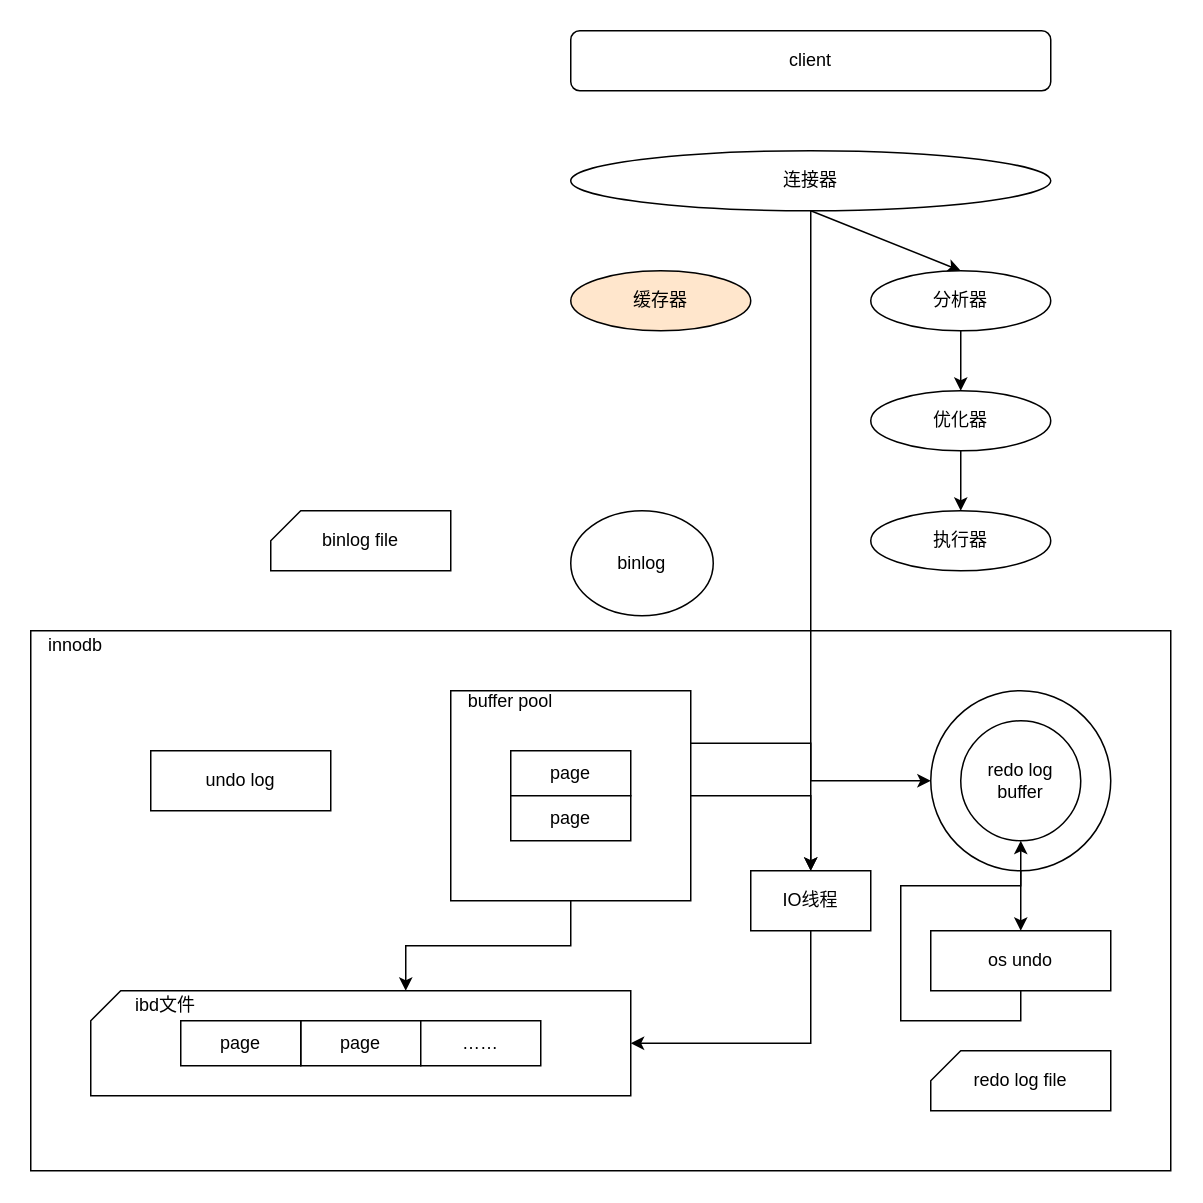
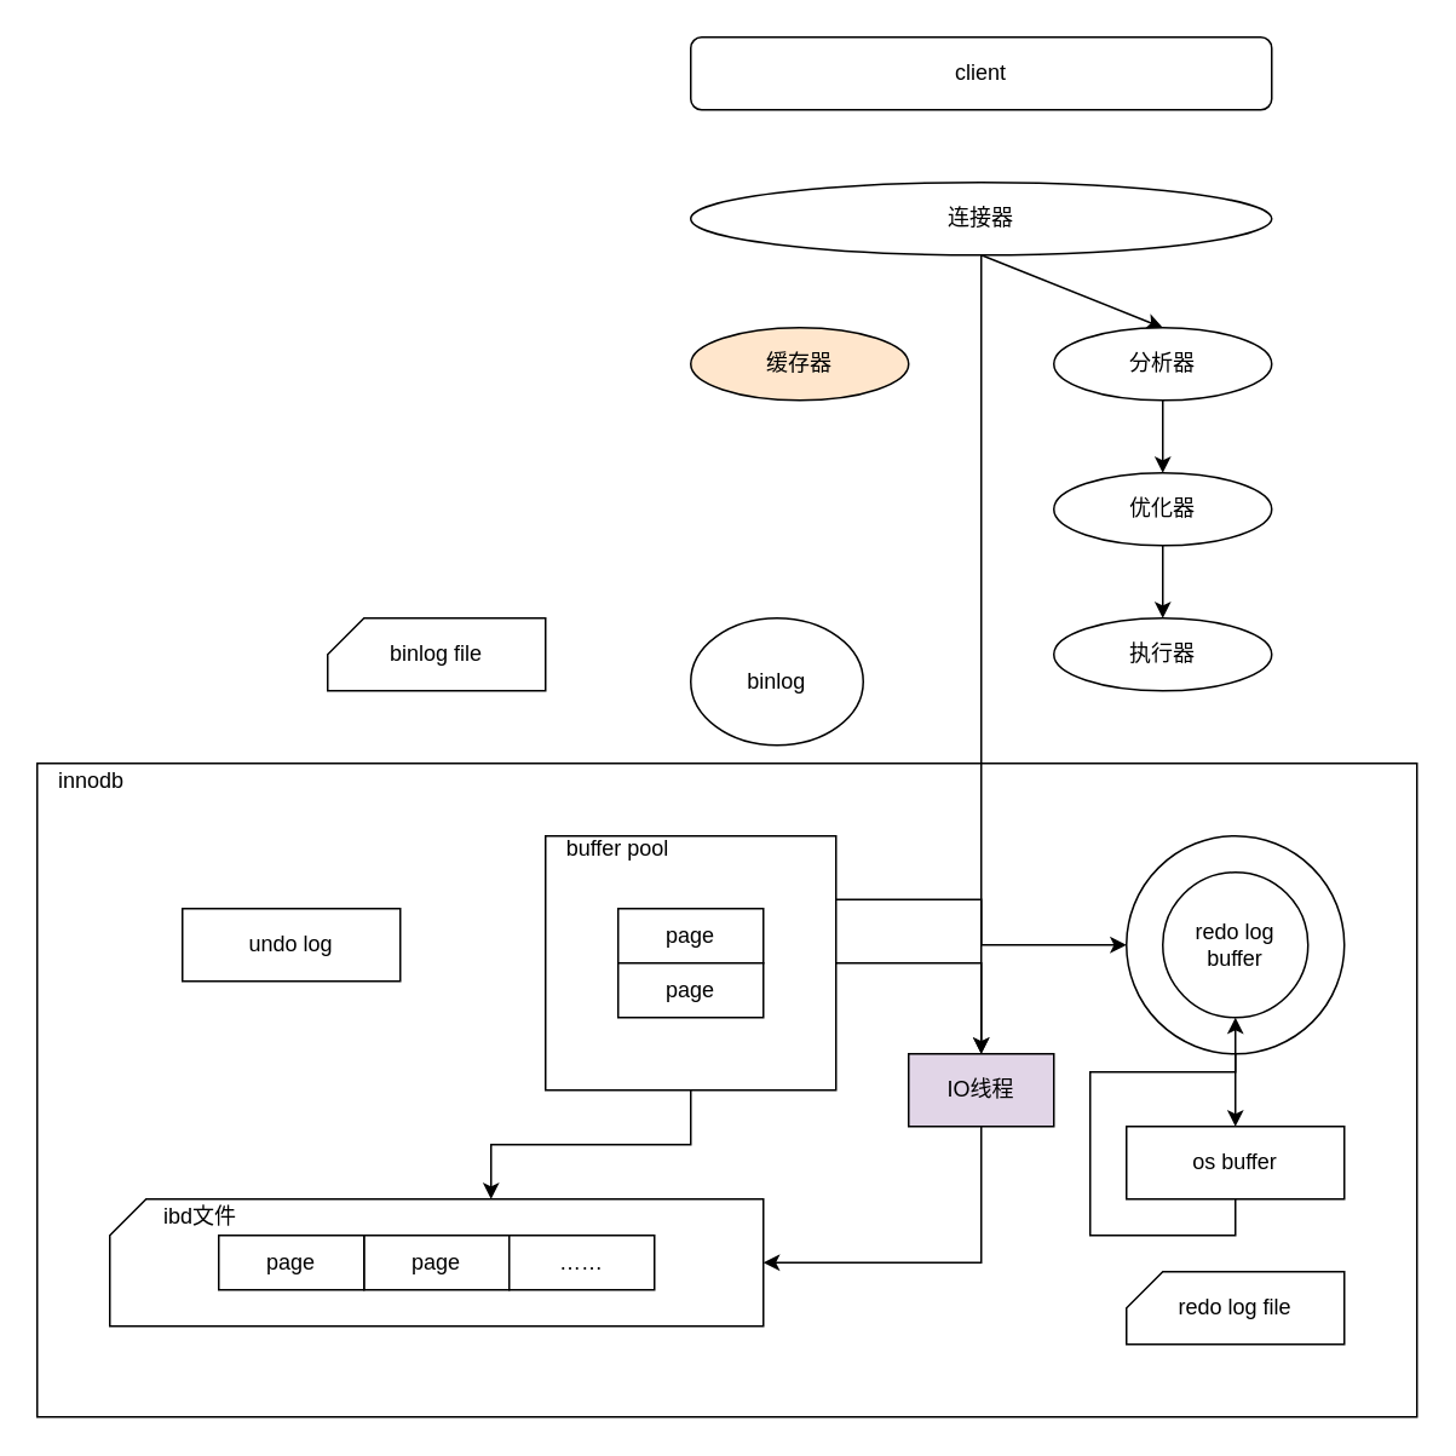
  <mxCell id="0" />
  <mxCell id="1" parent="0" />
  <mxCell id="2" value="" style="rounded=0;whiteSpace=wrap;html=1;fillColor=none;" vertex="1" parent="1"><mxGeometry x="20" y="420" width="760" height="360" as="geometry" /></mxCell>
  <mxCell id="3" value="" style="group" vertex="1" connectable="0" parent="1"><mxGeometry x="300" y="460" width="160" height="140" as="geometry" /></mxCell>
  <mxCell id="4" value="" style="rounded=0;whiteSpace=wrap;html=1;fillColor=none;" vertex="1" parent="3"><mxGeometry width="160" height="140" as="geometry" /></mxCell>
  <mxCell id="5" value="buffer pool" style="rounded=0;whiteSpace=wrap;html=1;strokeColor=none;opacity=0;" vertex="1" parent="3"><mxGeometry width="80" height="14" as="geometry" /></mxCell>
  <mxCell id="6" value="client" style="rounded=1;whiteSpace=wrap;html=1;" parent="1" vertex="1"><mxGeometry x="380" y="20" width="320" height="40" as="geometry" /></mxCell>
  <mxCell id="7" style="rounded=0;orthogonalLoop=1;jettySize=auto;html=1;exitX=0.5;exitY=1;exitDx=0;exitDy=0;" parent="1" source="9" target="32" edge="1"><mxGeometry relative="1" as="geometry" /></mxCell>
  <mxCell id="8" style="rounded=0;orthogonalLoop=1;jettySize=auto;html=1;exitX=0.5;exitY=1;exitDx=0;exitDy=0;entryX=0.5;entryY=0;entryDx=0;entryDy=0;" parent="1" source="9" target="15" edge="1"><mxGeometry relative="1" as="geometry" /></mxCell>
  <mxCell id="9" value="连接器" style="ellipse;whiteSpace=wrap;html=1;" parent="1" vertex="1"><mxGeometry x="380" y="100" width="320" height="40" as="geometry" /></mxCell>
  <mxCell id="10" value="缓存器" style="ellipse;whiteSpace=wrap;html=1;fillColor=#ffe6cc;" parent="1" vertex="1"><mxGeometry x="380" y="180" width="120" height="40" as="geometry" /></mxCell>
  <mxCell id="11" value="执行器" style="ellipse;whiteSpace=wrap;html=1;" parent="1" vertex="1"><mxGeometry x="580" y="340" width="120" height="40" as="geometry" /></mxCell>
  <mxCell id="12" style="edgeStyle=orthogonalEdgeStyle;rounded=0;orthogonalLoop=1;jettySize=auto;html=1;exitX=0.5;exitY=1;exitDx=0;exitDy=0;entryX=0.5;entryY=0;entryDx=0;entryDy=0;" parent="1" source="13" target="11" edge="1"><mxGeometry relative="1" as="geometry" /></mxCell>
  <mxCell id="13" value="优化器" style="ellipse;whiteSpace=wrap;html=1;" parent="1" vertex="1"><mxGeometry x="580" y="260" width="120" height="40" as="geometry" /></mxCell>
  <mxCell id="14" style="edgeStyle=orthogonalEdgeStyle;rounded=0;orthogonalLoop=1;jettySize=auto;html=1;exitX=0.5;exitY=1;exitDx=0;exitDy=0;entryX=0.5;entryY=0;entryDx=0;entryDy=0;" parent="1" source="15" target="13" edge="1"><mxGeometry relative="1" as="geometry" /></mxCell>
  <mxCell id="15" value="分析器" style="ellipse;whiteSpace=wrap;html=1;" parent="1" vertex="1"><mxGeometry x="580" y="180" width="120" height="40" as="geometry" /></mxCell>
  <mxCell id="16" value="binlog" style="ellipse;whiteSpace=wrap;html=1;" vertex="1" parent="1"><mxGeometry x="380" y="340" width="95" height="70" as="geometry" /></mxCell>
  <mxCell id="17" value="binlog file" style="shape=card;whiteSpace=wrap;html=1;size=20;" vertex="1" parent="1"><mxGeometry x="180" y="340" width="120" height="40" as="geometry" /></mxCell>
  <mxCell id="18" style="edgeStyle=orthogonalEdgeStyle;rounded=0;orthogonalLoop=1;jettySize=auto;html=1;exitX=0.5;exitY=1;exitDx=0;exitDy=0;entryX=0.5;entryY=0;entryDx=0;entryDy=0;" edge="1" parent="1" source="19" target="22"><mxGeometry relative="1" as="geometry" /></mxCell>
  <mxCell id="19" value="" style="ellipse;whiteSpace=wrap;html=1;aspect=fixed;" vertex="1" parent="1"><mxGeometry x="620" y="460" width="120" height="120" as="geometry" /></mxCell>
  <mxCell id="20" value="redo log&lt;br&gt;buffer" style="ellipse;whiteSpace=wrap;html=1;aspect=fixed;" vertex="1" parent="1"><mxGeometry x="640" y="480" width="80" height="80" as="geometry" /></mxCell>
  <mxCell id="21" style="edgeStyle=orthogonalEdgeStyle;rounded=0;orthogonalLoop=1;jettySize=auto;html=1;exitX=0.5;exitY=1;exitDx=0;exitDy=0;" edge="1" parent="1" source="22" target="20"><mxGeometry relative="1" as="geometry" /></mxCell>
- <mxCell id="22" value="os undo" style="rounded=0;whiteSpace=wrap;html=1;" vertex="1" parent="1"><mxGeometry x="620" y="620" width="120" height="40" as="geometry" /></mxCell>
+ <mxCell id="22" value="os buffer" style="rounded=0;whiteSpace=wrap;html=1;" vertex="1" parent="1"><mxGeometry x="620" y="620" width="120" height="40" as="geometry" /></mxCell>
  <mxCell id="23" value="redo log file" style="shape=card;whiteSpace=wrap;html=1;size=20;" vertex="1" parent="1"><mxGeometry x="620" y="700" width="120" height="40" as="geometry" /></mxCell>
  <mxCell id="24" style="edgeStyle=orthogonalEdgeStyle;rounded=0;orthogonalLoop=1;jettySize=auto;html=1;exitX=0.5;exitY=1;exitDx=0;exitDy=0;entryX=0;entryY=0;entryDx=210;entryDy=0;entryPerimeter=0;" edge="1" parent="1" source="4" target="35"><mxGeometry relative="1" as="geometry" /></mxCell>
  <mxCell id="25" style="edgeStyle=orthogonalEdgeStyle;rounded=0;orthogonalLoop=1;jettySize=auto;html=1;exitX=1;exitY=0.5;exitDx=0;exitDy=0;entryX=0.5;entryY=0;entryDx=0;entryDy=0;" edge="1" parent="1" source="4" target="32"><mxGeometry relative="1" as="geometry" /></mxCell>
  <mxCell id="26" style="edgeStyle=orthogonalEdgeStyle;rounded=0;orthogonalLoop=1;jettySize=auto;html=1;exitX=1;exitY=0.25;exitDx=0;exitDy=0;entryX=0;entryY=0.5;entryDx=0;entryDy=0;" edge="1" parent="1" source="4" target="19"><mxGeometry relative="1" as="geometry" /></mxCell>
  <mxCell id="27" value="innodb" style="rounded=0;whiteSpace=wrap;html=1;strokeColor=none;opacity=0;" vertex="1" parent="1"><mxGeometry x="20" y="420" width="60" height="20" as="geometry" /></mxCell>
  <mxCell id="28" value="page" style="rounded=0;whiteSpace=wrap;html=1;" vertex="1" parent="1"><mxGeometry x="340" y="500" width="80" height="30" as="geometry" /></mxCell>
  <mxCell id="29" value="page" style="rounded=0;whiteSpace=wrap;html=1;" vertex="1" parent="1"><mxGeometry x="340" y="530" width="80" height="30" as="geometry" /></mxCell>
  <mxCell id="30" value="undo log" style="rounded=0;whiteSpace=wrap;html=1;" vertex="1" parent="1"><mxGeometry x="100" y="500" width="120" height="40" as="geometry" /></mxCell>
  <mxCell id="31" style="edgeStyle=orthogonalEdgeStyle;rounded=0;orthogonalLoop=1;jettySize=auto;html=1;exitX=0.5;exitY=1;exitDx=0;exitDy=0;entryX=1;entryY=0.5;entryDx=0;entryDy=0;entryPerimeter=0;" edge="1" parent="1" source="32" target="35"><mxGeometry relative="1" as="geometry" /></mxCell>
- <mxCell id="32" value="IO线程" style="rounded=0;whiteSpace=wrap;html=1;" vertex="1" parent="1"><mxGeometry x="500" y="580" width="80" height="40" as="geometry" /></mxCell>
+ <mxCell id="32" value="IO线程" style="rounded=0;whiteSpace=wrap;html=1;fillColor=#e1d5e7;" vertex="1" parent="1"><mxGeometry x="500" y="580" width="80" height="40" as="geometry" /></mxCell>
  <mxCell id="33" value="page" style="rounded=0;whiteSpace=wrap;html=1;container=0;" vertex="1" parent="1"><mxGeometry x="200" y="680" width="80" height="30" as="geometry" /></mxCell>
  <mxCell id="34" value="……" style="rounded=0;whiteSpace=wrap;html=1;container=0;" vertex="1" parent="1"><mxGeometry x="280" y="680" width="80" height="30" as="geometry" /></mxCell>
  <mxCell id="35" value="" style="shape=card;whiteSpace=wrap;html=1;size=20;fillColor=none;container=0;" vertex="1" parent="1"><mxGeometry x="60" y="660" width="360" height="70" as="geometry" /></mxCell>
  <mxCell id="36" value="ibd文件" style="rounded=0;whiteSpace=wrap;html=1;strokeColor=none;strokeWidth=0;opacity=0;container=0;" vertex="1" parent="1"><mxGeometry x="80" y="660" width="60" height="20" as="geometry" /></mxCell>
  <mxCell id="37" value="page" style="rounded=0;whiteSpace=wrap;html=1;container=0;" vertex="1" parent="1"><mxGeometry x="120" y="680" width="80" height="30" as="geometry" /></mxCell>
